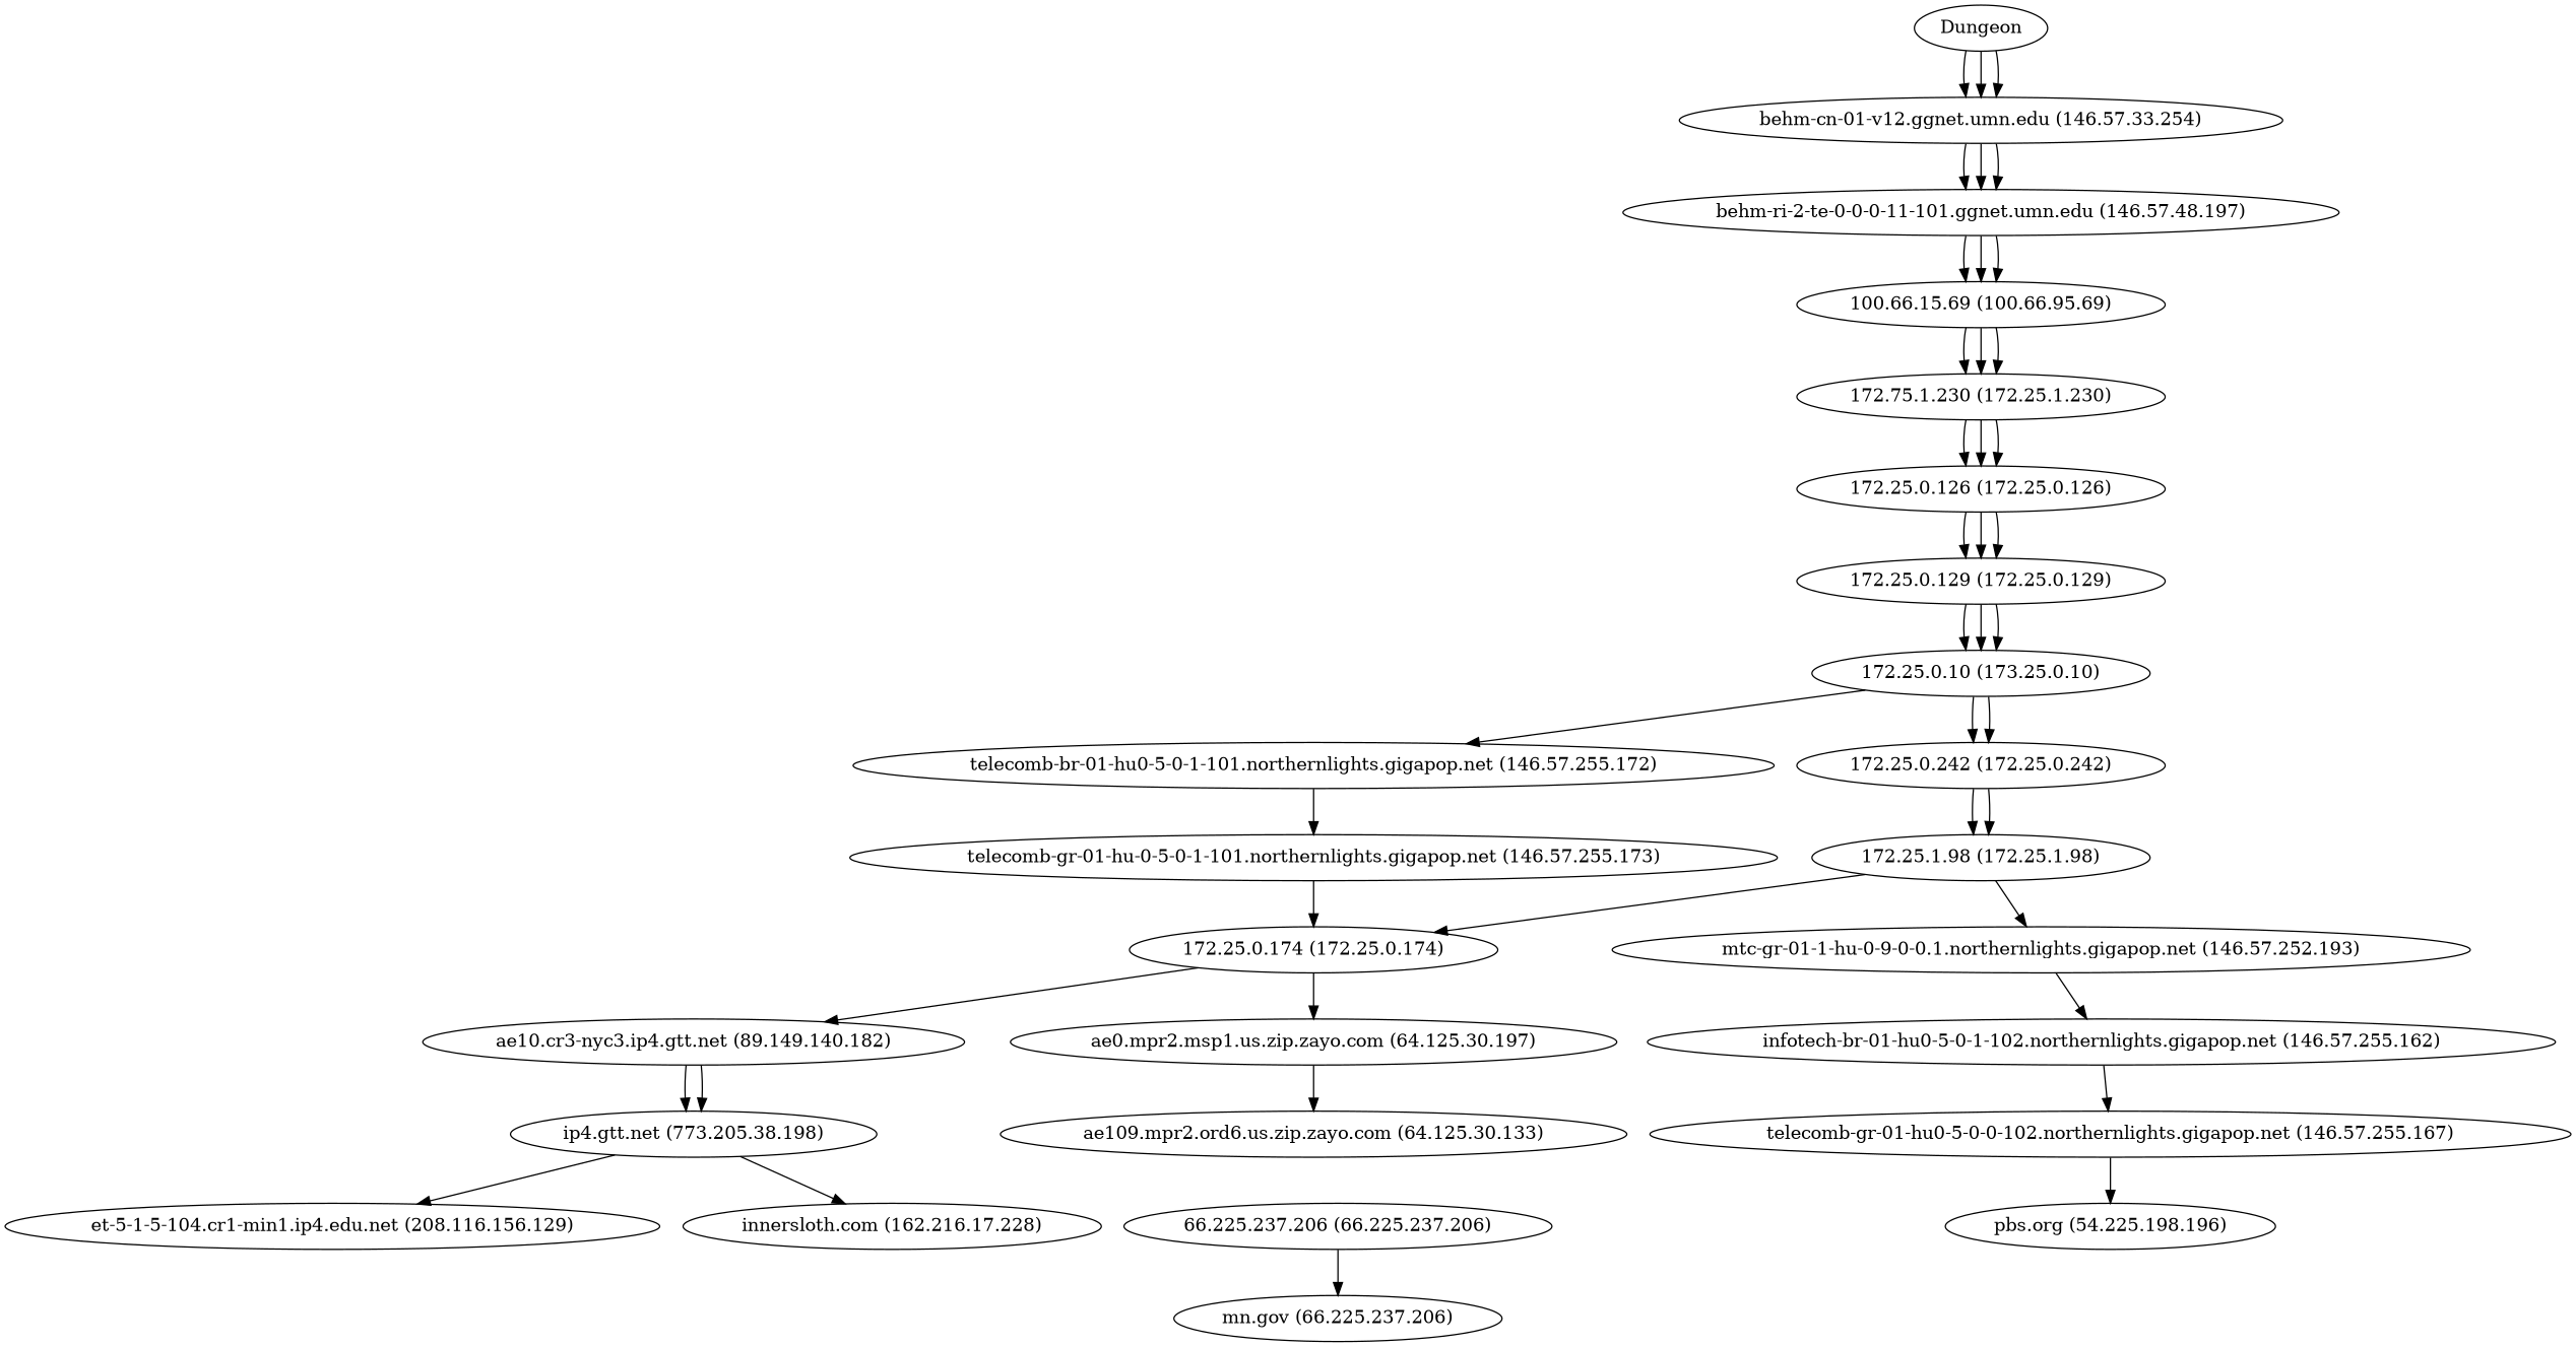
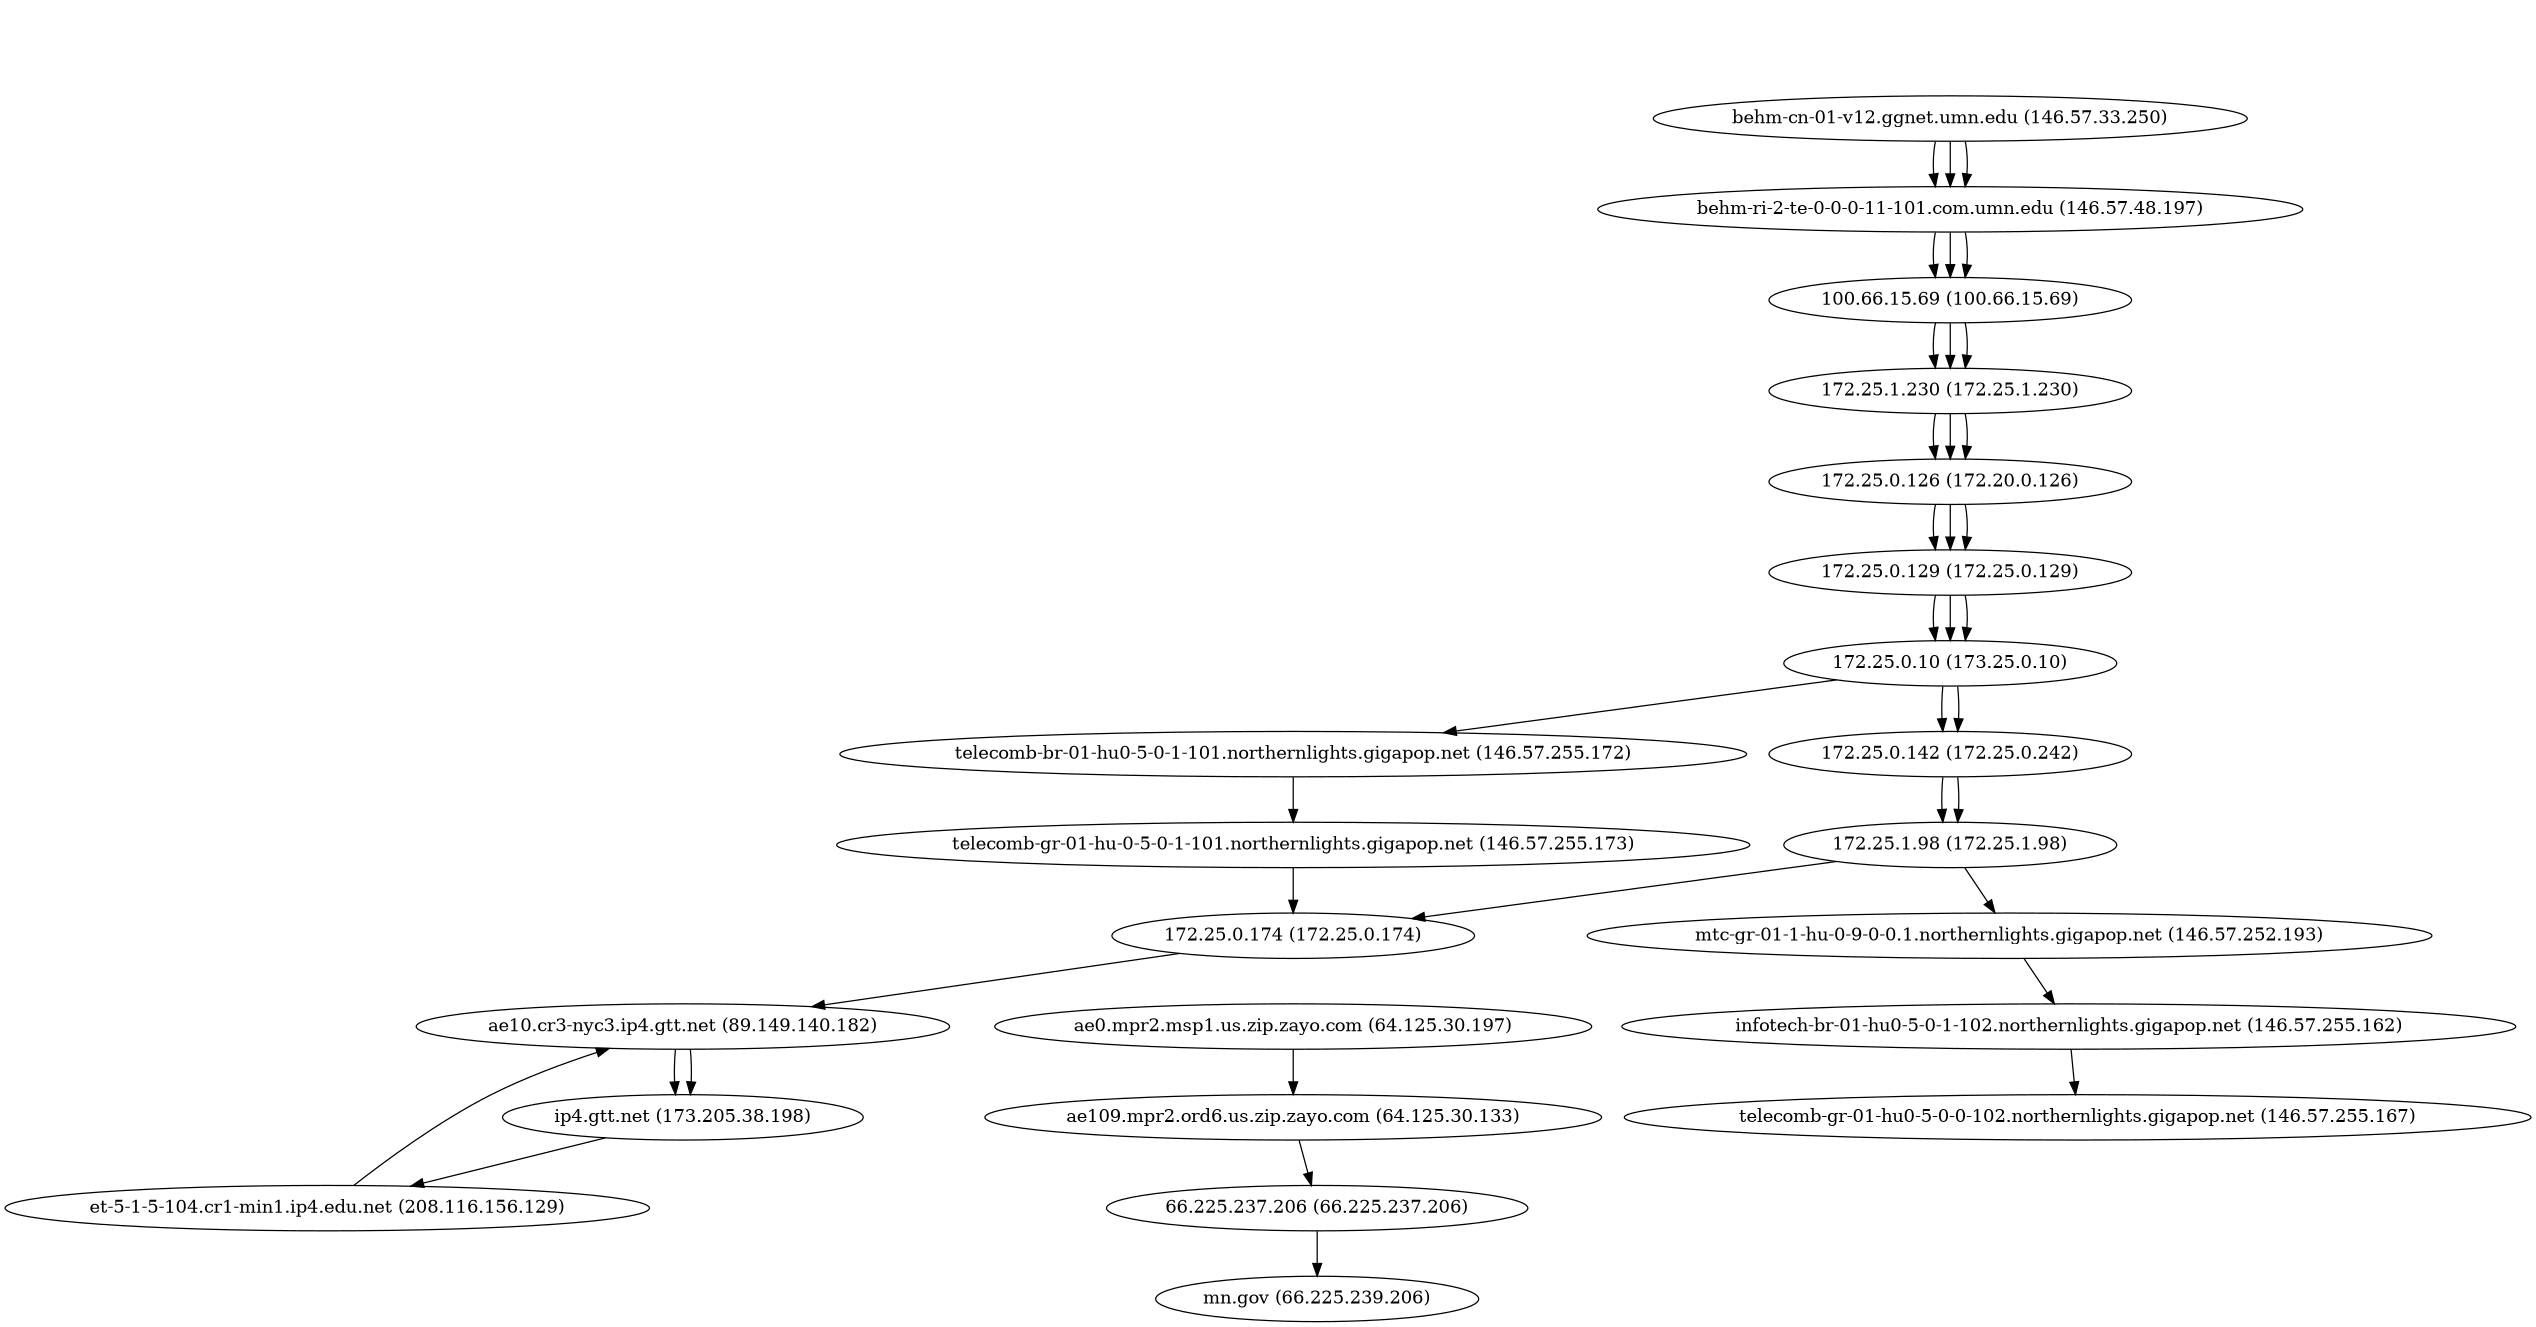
  digraph {
-   Dungeon
-   "behm-cn-01-v12.ggnet.umn.edu (146.57.33.254)"
-   "behm-ri-2-te-0-0-0-11-101.ggnet.umn.edu (146.57.48.197)"
-   "100.66.15.69 (100.66.15.69)" [label="100.66.15.69 (100.66.95.69)"]
-   "172.25.1.230 (172.25.1.230)" [label="172.75.1.230 (172.25.1.230)"]
-   "172.25.0.126 (172.25.0.126)"
+   "behm-cn-01-v12.ggnet.umn.edu (146.57.33.254)" [label="behm-cn-01-v12.ggnet.umn.edu (146.57.33.250)"]
+   "behm-ri-2-te-0-0-0-11-101.ggnet.umn.edu (146.57.48.197)" [label="behm-ri-2-te-0-0-0-11-101.com.umn.edu (146.57.48.197)"]
+   "100.66.15.69 (100.66.15.69)"
+   "172.25.1.230 (172.25.1.230)"
+   "172.25.0.126 (172.25.0.126)" [label="172.25.0.126 (172.20.0.126)"]
    "172.25.0.129 (172.25.0.129)"
    n8 [label="172.25.0.10 (173.25.0.10)"]
    "telecomb-br-01-hu0-5-0-1-101.northernlights.gigapop.net (146.57.255.172)"
-   "172.25.0.242 (172.25.0.242)"
+   "172.25.0.242 (172.25.0.242)" [label="172.25.0.142 (172.25.0.242)"]
    "telecomb-gr-01-hu-0-5-0-1-101.northernlights.gigapop.net (146.57.255.173)"
    "172.25.1.98 (172.25.1.98)"
    "172.25.0.174 (172.25.0.174)"
    "ae10.cr3-nyc3.ip4.gtt.net (89.149.140.182)"
    "ae0.mpr2.msp1.us.zip.zayo.com (64.125.30.197)"
-   "ip4.gtt.net (173.205.38.198)" [label="ip4.gtt.net (773.205.38.198)"]
+   "ip4.gtt.net (173.205.38.198)"
    "ae109.mpr2.ord6.us.zip.zayo.com (64.125.30.133)"
    n18 [label="et-5-1-5-104.cr1-min1.ip4.edu.net (208.116.156.129)"]
-   "innersloth.com (162.216.17.228)"
    "mtc-gr-01-1-hu-0-9-0-0.1.northernlights.gigapop.net (146.57.252.193)"
    "infotech-br-01-hu0-5-0-1-102.northernlights.gigapop.net (146.57.255.162)"
    "telecomb-gr-01-hu0-5-0-0-102.northernlights.gigapop.net (146.57.255.167)"
-   "pbs.org (54.225.198.196)"
    "66.225.237.206 (66.225.237.206)"
-   "mn.gov (66.225.237.206)"
-   Dungeon -> "behm-cn-01-v12.ggnet.umn.edu (146.57.33.254)"
-   Dungeon -> "behm-cn-01-v12.ggnet.umn.edu (146.57.33.254)"
-   Dungeon -> "behm-cn-01-v12.ggnet.umn.edu (146.57.33.254)"
+   "mn.gov (66.225.237.206)" [label="mn.gov (66.225.239.206)"]
    "behm-cn-01-v12.ggnet.umn.edu (146.57.33.254)" -> "behm-ri-2-te-0-0-0-11-101.ggnet.umn.edu (146.57.48.197)"
    "behm-cn-01-v12.ggnet.umn.edu (146.57.33.254)" -> "behm-ri-2-te-0-0-0-11-101.ggnet.umn.edu (146.57.48.197)"
    "behm-cn-01-v12.ggnet.umn.edu (146.57.33.254)" -> "behm-ri-2-te-0-0-0-11-101.ggnet.umn.edu (146.57.48.197)"
    "behm-ri-2-te-0-0-0-11-101.ggnet.umn.edu (146.57.48.197)" -> "100.66.15.69 (100.66.15.69)"
    "behm-ri-2-te-0-0-0-11-101.ggnet.umn.edu (146.57.48.197)" -> "100.66.15.69 (100.66.15.69)"
    "behm-ri-2-te-0-0-0-11-101.ggnet.umn.edu (146.57.48.197)" -> "100.66.15.69 (100.66.15.69)"
    "100.66.15.69 (100.66.15.69)" -> "172.25.1.230 (172.25.1.230)"
    "100.66.15.69 (100.66.15.69)" -> "172.25.1.230 (172.25.1.230)"
    "100.66.15.69 (100.66.15.69)" -> "172.25.1.230 (172.25.1.230)"
    "172.25.1.230 (172.25.1.230)" -> "172.25.0.126 (172.25.0.126)"
    "172.25.1.230 (172.25.1.230)" -> "172.25.0.126 (172.25.0.126)"
    "172.25.1.230 (172.25.1.230)" -> "172.25.0.126 (172.25.0.126)"
    "172.25.0.126 (172.25.0.126)" -> "172.25.0.129 (172.25.0.129)"
    "172.25.0.126 (172.25.0.126)" -> "172.25.0.129 (172.25.0.129)"
    "172.25.0.126 (172.25.0.126)" -> "172.25.0.129 (172.25.0.129)"
    "172.25.0.129 (172.25.0.129)" -> n8
    "172.25.0.129 (172.25.0.129)" -> n8
    "172.25.0.129 (172.25.0.129)" -> n8
    n8 -> "telecomb-br-01-hu0-5-0-1-101.northernlights.gigapop.net (146.57.255.172)"
    n8 -> "172.25.0.242 (172.25.0.242)"
    n8 -> "172.25.0.242 (172.25.0.242)"
    "telecomb-br-01-hu0-5-0-1-101.northernlights.gigapop.net (146.57.255.172)" -> "telecomb-gr-01-hu-0-5-0-1-101.northernlights.gigapop.net (146.57.255.173)"
    "172.25.0.242 (172.25.0.242)" -> "172.25.1.98 (172.25.1.98)"
    "172.25.0.242 (172.25.0.242)" -> "172.25.1.98 (172.25.1.98)"
    "telecomb-gr-01-hu-0-5-0-1-101.northernlights.gigapop.net (146.57.255.173)" -> "172.25.0.174 (172.25.0.174)"
    "172.25.1.98 (172.25.1.98)" -> "172.25.0.174 (172.25.0.174)"
    "172.25.1.98 (172.25.1.98)" -> "mtc-gr-01-1-hu-0-9-0-0.1.northernlights.gigapop.net (146.57.252.193)"
    "172.25.0.174 (172.25.0.174)" -> "ae10.cr3-nyc3.ip4.gtt.net (89.149.140.182)"
-   "172.25.0.174 (172.25.0.174)" -> "ae0.mpr2.msp1.us.zip.zayo.com (64.125.30.197)"
    "ae10.cr3-nyc3.ip4.gtt.net (89.149.140.182)" -> "ip4.gtt.net (173.205.38.198)"
    "ae10.cr3-nyc3.ip4.gtt.net (89.149.140.182)" -> "ip4.gtt.net (173.205.38.198)"
    "ae0.mpr2.msp1.us.zip.zayo.com (64.125.30.197)" -> "ae109.mpr2.ord6.us.zip.zayo.com (64.125.30.133)"
    "ip4.gtt.net (173.205.38.198)" -> n18
-   "ip4.gtt.net (173.205.38.198)" -> "innersloth.com (162.216.17.228)"
+   "ae109.mpr2.ord6.us.zip.zayo.com (64.125.30.133)" -> "66.225.237.206 (66.225.237.206)"
+   n18 -> "ae10.cr3-nyc3.ip4.gtt.net (89.149.140.182)"
    "mtc-gr-01-1-hu-0-9-0-0.1.northernlights.gigapop.net (146.57.252.193)" -> "infotech-br-01-hu0-5-0-1-102.northernlights.gigapop.net (146.57.255.162)"
    "infotech-br-01-hu0-5-0-1-102.northernlights.gigapop.net (146.57.255.162)" -> "telecomb-gr-01-hu0-5-0-0-102.northernlights.gigapop.net (146.57.255.167)"
-   "telecomb-gr-01-hu0-5-0-0-102.northernlights.gigapop.net (146.57.255.167)" -> "pbs.org (54.225.198.196)"
    "66.225.237.206 (66.225.237.206)" -> "mn.gov (66.225.237.206)"
  }
